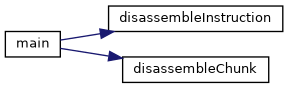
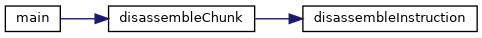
  digraph {
    rankdir=RL
    node [color=black fillcolor=white fontname=Helvetica fontsize=10 shape=record style=filled]
    edge [color=midnightblue dir=back fontname=Helvetica fontsize=10 labelfontname=Helvetica labelfontsize=10 style=solid]
    n1 [height=0.2 label=disassembleInstruction width=0.4]
    n2 [height=0.2 label=disassembleChunk width=0.4]
    n3 [height=0.2 label=main width=0.4]
-   n1 -> n3
+   n1 -> n2
    n2 -> n3
  }
